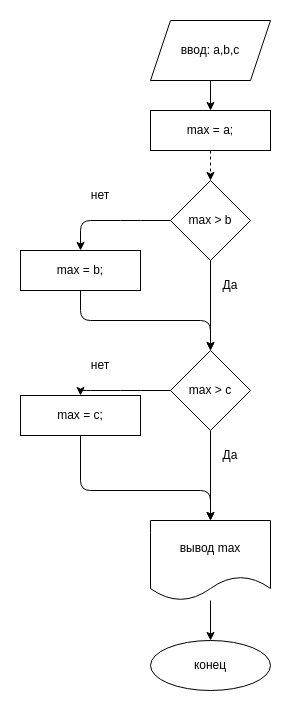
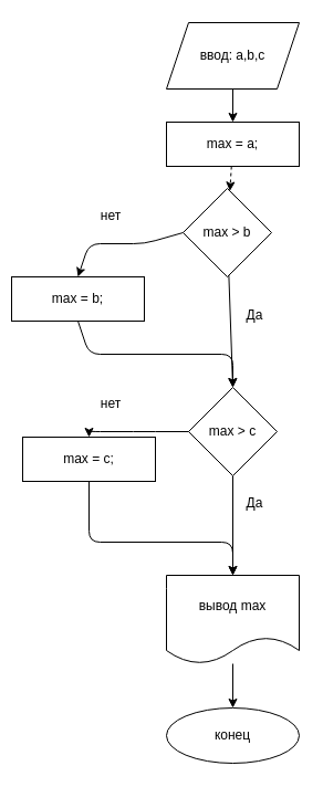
  <mxCell id="0" />
  <mxCell id="1" parent="0" />
  <mxCell id="2" style="edgeStyle=none;html=1;exitX=0.5;exitY=1;exitDx=0;exitDy=0;" edge="1" parent="1" source="3"><mxGeometry relative="1" as="geometry"><mxPoint x="210" y="110" as="targetPoint" /></mxGeometry></mxCell>
  <mxCell id="3" value="ввод: a,b,c" style="shape=parallelogram;perimeter=parallelogramPerimeter;whiteSpace=wrap;html=1;fixedSize=1;" vertex="1" parent="1"><mxGeometry x="150" y="20" width="120" height="60" as="geometry" /></mxCell>
  <mxCell id="4" style="edgeStyle=none;html=1;" edge="1" parent="1" source="5"><mxGeometry relative="1" as="geometry"><mxPoint x="210" y="350" as="targetPoint" /></mxGeometry></mxCell>
- <mxCell id="5" value="max &amp;gt; b" style="rhombus;whiteSpace=wrap;html=1;" vertex="1" parent="1"><mxGeometry x="170" y="180" width="80" height="80" as="geometry" /></mxCell>
+ <mxCell id="5" value="max &amp;gt; b" style="rhombus;whiteSpace=wrap;html=1;" vertex="1" parent="1"><mxGeometry x="165" y="170" width="80" height="80" as="geometry" /></mxCell>
  <mxCell id="6" value="" style="edgeStyle=none;html=1;dashed=1;" edge="1" parent="1" source="7" target="5"><mxGeometry relative="1" as="geometry" /></mxCell>
  <mxCell id="7" value="max = a;" style="rounded=0;whiteSpace=wrap;html=1;" vertex="1" parent="1"><mxGeometry x="150" y="110" width="120" height="40" as="geometry" /></mxCell>
  <mxCell id="8" style="edgeStyle=none;html=1;entryX=0.5;entryY=0;entryDx=0;entryDy=0;exitX=0;exitY=0.5;exitDx=0;exitDy=0;" edge="1" parent="1" target="11" source="5"><mxGeometry relative="1" as="geometry"><Array as="points"><mxPoint x="130" y="220" /><mxPoint x="80" y="220" /></Array><mxPoint x="170" y="140" as="sourcePoint" /><mxPoint x="80" y="270" as="targetPoint" /></mxGeometry></mxCell>
  <mxCell id="9" style="edgeStyle=none;html=1;exitX=0.5;exitY=1;exitDx=0;exitDy=0;" edge="1" parent="1" source="11"><mxGeometry relative="1" as="geometry"><Array as="points"><mxPoint x="80" y="320" /><mxPoint x="210" y="320" /></Array><mxPoint x="210" y="350" as="targetPoint" /><mxPoint x="69.2" y="345.76" as="sourcePoint" /></mxGeometry></mxCell>
  <mxCell id="10" value="нет" style="text;html=1;strokeColor=none;fillColor=none;align=center;verticalAlign=middle;whiteSpace=wrap;rounded=0;" vertex="1" parent="1"><mxGeometry x="70" y="180" width="60" height="30" as="geometry" /></mxCell>
- <mxCell id="11" value="max = b;" style="rounded=0;whiteSpace=wrap;html=1;" vertex="1" parent="1"><mxGeometry x="20" y="250" width="120" height="40" as="geometry" /></mxCell>
+ <mxCell id="11" value="max = b;" style="rounded=0;whiteSpace=wrap;html=1;" vertex="1" parent="1"><mxGeometry x="10" y="250" width="120" height="40" as="geometry" /></mxCell>
  <mxCell id="12" value="Да" style="text;html=1;strokeColor=none;fillColor=none;align=center;verticalAlign=middle;whiteSpace=wrap;rounded=0;" vertex="1" parent="1"><mxGeometry x="200" y="270" width="60" height="30" as="geometry" /></mxCell>
  <mxCell id="13" style="edgeStyle=none;html=1;" edge="1" parent="1" source="14"><mxGeometry relative="1" as="geometry"><mxPoint x="210" y="520" as="targetPoint" /></mxGeometry></mxCell>
  <mxCell id="14" value="max &amp;gt; c" style="rhombus;whiteSpace=wrap;html=1;" vertex="1" parent="1"><mxGeometry x="170" y="350" width="80" height="80" as="geometry" /></mxCell>
  <mxCell id="15" style="edgeStyle=none;html=1;entryX=0.5;entryY=0;entryDx=0;entryDy=0;exitX=0;exitY=0.5;exitDx=0;exitDy=0;" edge="1" parent="1" source="14" target="18"><mxGeometry relative="1" as="geometry"><Array as="points"><mxPoint x="130" y="390" /><mxPoint x="80" y="390" /></Array><mxPoint x="170" y="310" as="sourcePoint" /><mxPoint x="80" y="440" as="targetPoint" /></mxGeometry></mxCell>
  <mxCell id="16" style="edgeStyle=none;html=1;exitX=0.5;exitY=1;exitDx=0;exitDy=0;" edge="1" parent="1" source="18"><mxGeometry relative="1" as="geometry"><Array as="points"><mxPoint x="80" y="490" /><mxPoint x="210" y="490" /></Array><mxPoint x="210" y="520" as="targetPoint" /><mxPoint x="69.2" y="515.76" as="sourcePoint" /></mxGeometry></mxCell>
  <mxCell id="17" value="нет" style="text;html=1;strokeColor=none;fillColor=none;align=center;verticalAlign=middle;whiteSpace=wrap;rounded=0;" vertex="1" parent="1"><mxGeometry x="70" y="350" width="60" height="30" as="geometry" /></mxCell>
  <mxCell id="18" value="max = c;" style="rounded=0;whiteSpace=wrap;html=1;" vertex="1" parent="1"><mxGeometry x="20" y="395" width="120" height="40" as="geometry" /></mxCell>
  <mxCell id="19" value="Да" style="text;html=1;strokeColor=none;fillColor=none;align=center;verticalAlign=middle;whiteSpace=wrap;rounded=0;" vertex="1" parent="1"><mxGeometry x="200" y="440" width="60" height="30" as="geometry" /></mxCell>
  <mxCell id="20" style="edgeStyle=none;html=1;" edge="1" parent="1" source="21"><mxGeometry relative="1" as="geometry"><mxPoint x="210" y="640" as="targetPoint" /></mxGeometry></mxCell>
  <mxCell id="21" value="вывод max" style="shape=document;whiteSpace=wrap;html=1;boundedLbl=1;" vertex="1" parent="1"><mxGeometry x="150" y="520" width="120" height="80" as="geometry" /></mxCell>
  <mxCell id="22" value="конец" style="ellipse;whiteSpace=wrap;html=1;" vertex="1" parent="1"><mxGeometry x="150" y="640" width="120" height="50" as="geometry" /></mxCell>
